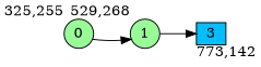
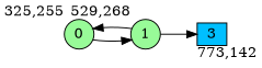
  digraph {
    bgcolor=white
    rankdir=LR
    node [fillcolor=palegreen fixedsize=true shape=circle style=filled]
    0 [height=0.3 width=0.4 xlabel="325,255"]
    1 [height=0.3 width=0.4 xlabel="529,268"]
    3 [fillcolor=deepskyblue height=0.3 shape=box width=0.4 xlabel="773,142"]
    0 -> 1
+   1 -> 0
    1 -> 3
  }
